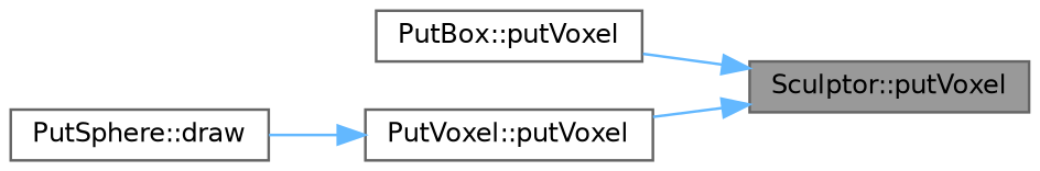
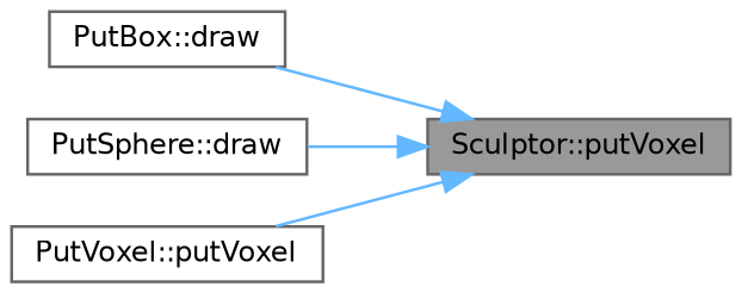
  digraph {
    rankdir=RL
    node [color=grey40 fillcolor=white fontname=Helvetica fontsize=10 shape=box style=filled]
    edge [color=steelblue1 dir=back fontname=Helvetica fontsize=10 labelfontname=Helvetica labelfontsize=10 style=solid]
    n1 [color=gray40 fillcolor=grey60 fontcolor=black height=0.2 label="Sculptor::putVoxel" width=0.4]
-   n2 [height=0.2 label="PutBox::putVoxel" width=0.4]
+   n2 [height=0.2 label="PutBox::draw" width=0.4]
    n3 [height=0.2 label="PutSphere::draw" width=0.4]
    n4 [height=0.2 label="PutVoxel::putVoxel" width=0.4]
    n1 -> n2
-   n4 -> n3
+   n1 -> n3
    n1 -> n4
  }
